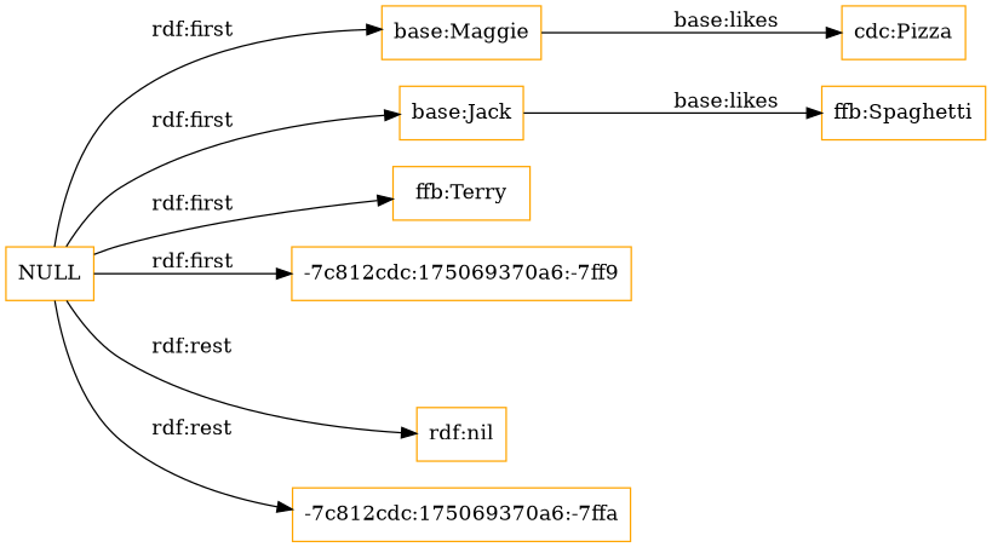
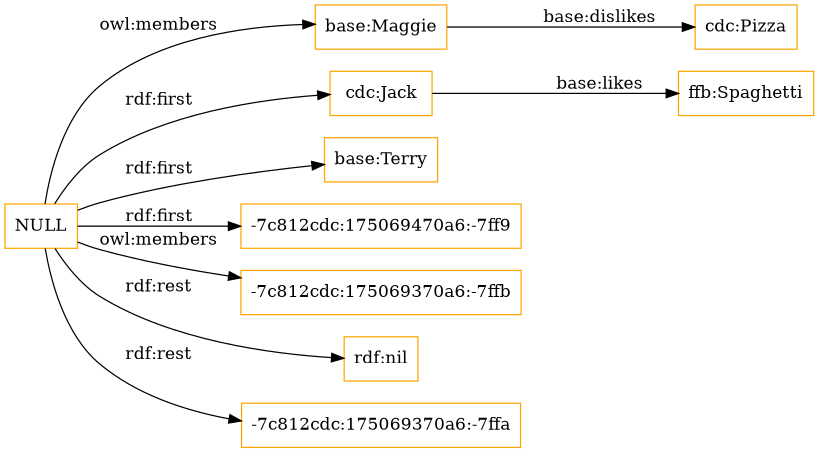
  digraph {
    rankdir=LR
    node [color=orange shape=rectangle]
    n1 [label="cdc:Pizza"]
    "base:Maggie"
    n3 [label="ffb:Spaghetti"]
-   "base:Jack"
+   "base:Jack" [label="cdc:Jack"]
    NULL
-   "base:Terry" [label="ffb:Terry"]
-   "-7c812cdc:175069370a6:-7ff9"
+   "base:Terry"
+   "-7c812cdc:175069370a6:-7ff9" [label="-7c812cdc:175069470a6:-7ff9"]
+   "-7c812cdc:175069370a6:-7ffb"
    "rdf:nil"
    "-7c812cdc:175069370a6:-7ffa"
-   "base:Maggie" -> n1 [label="base:likes"]
+   "base:Maggie" -> n1 [label="base:dislikes"]
    "base:Jack" -> n3 [label="base:likes"]
-   NULL -> "base:Maggie" [label="rdf:first"]
+   NULL -> "base:Maggie" [label="owl:members"]
    NULL -> "base:Jack" [label="rdf:first"]
    NULL -> "base:Terry" [label="rdf:first"]
    NULL -> "-7c812cdc:175069370a6:-7ff9" [label="rdf:first"]
+   NULL -> "-7c812cdc:175069370a6:-7ffb" [label="owl:members"]
    NULL -> "rdf:nil" [label="rdf:rest"]
    NULL -> "-7c812cdc:175069370a6:-7ffa" [label="rdf:rest"]
  }
